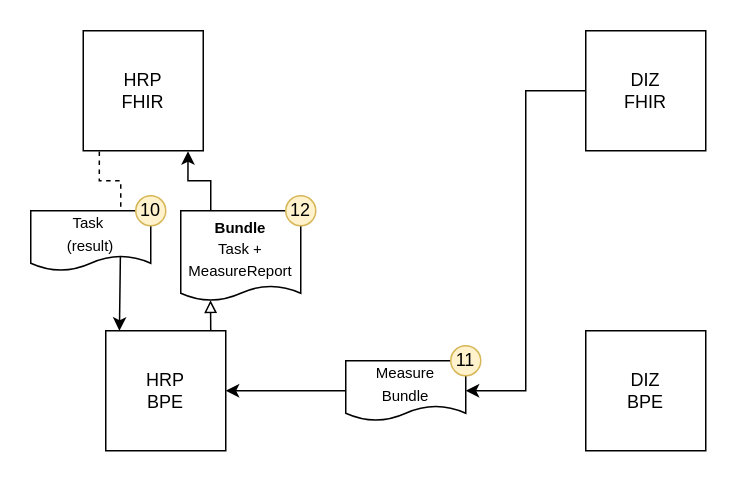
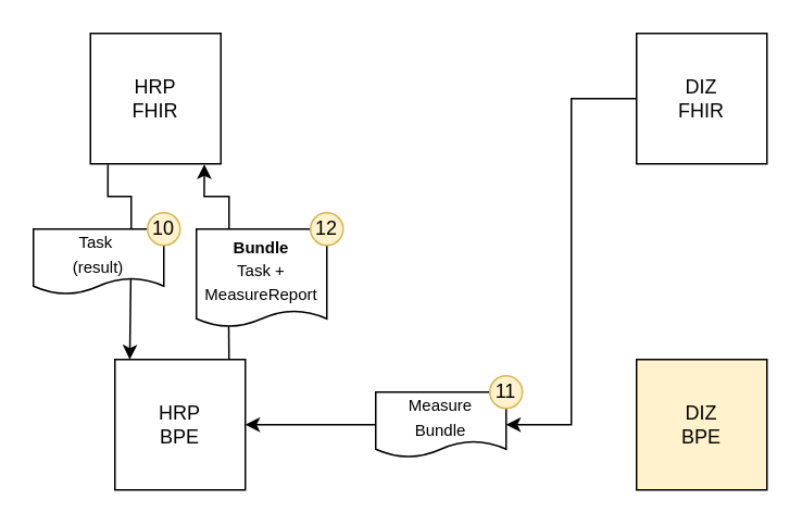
  <mxCell id="0" />
  <mxCell id="1" parent="0" />
- <mxCell id="2" style="edgeStyle=orthogonalEdgeStyle;rounded=0;orthogonalLoop=1;jettySize=auto;html=1;exitX=0.134;exitY=1.007;exitDx=0;exitDy=0;entryX=0.75;entryY=0;entryDx=0;entryDy=0;startArrow=none;startFill=0;endArrow=none;endFill=0;exitPerimeter=0;dashed=1;" parent="1" source="3" target="15" edge="1"><mxGeometry relative="1" as="geometry" /></mxCell>
+ <mxCell id="2" style="edgeStyle=orthogonalEdgeStyle;rounded=0;orthogonalLoop=1;jettySize=auto;html=1;exitX=0.134;exitY=1.007;exitDx=0;exitDy=0;entryX=0.75;entryY=0;entryDx=0;entryDy=0;startArrow=none;startFill=0;endArrow=none;endFill=0;exitPerimeter=0;" parent="1" source="3" target="15" edge="1"><mxGeometry relative="1" as="geometry" /></mxCell>
  <mxCell id="3" value="HRP&lt;br&gt;FHIR" style="whiteSpace=wrap;html=1;aspect=fixed;" parent="1" vertex="1"><mxGeometry x="55" y="20" width="80" height="80" as="geometry" /></mxCell>
- <mxCell id="4" style="edgeStyle=orthogonalEdgeStyle;rounded=0;orthogonalLoop=1;jettySize=auto;html=1;exitX=0.875;exitY=0.002;exitDx=0;exitDy=0;entryX=0.248;entryY=0.994;entryDx=0;entryDy=0;entryPerimeter=0;startArrow=none;startFill=0;endArrow=block;endFill=0;exitPerimeter=0;" parent="1" source="6" target="11" edge="1"><mxGeometry relative="1" as="geometry" /></mxCell>
+ <mxCell id="4" style="edgeStyle=orthogonalEdgeStyle;rounded=0;orthogonalLoop=1;jettySize=auto;html=1;exitX=0.875;exitY=0.002;exitDx=0;exitDy=0;entryX=0.248;entryY=0.994;entryDx=0;entryDy=0;entryPerimeter=0;startArrow=none;startFill=0;endArrow=none;endFill=0;exitPerimeter=0;" parent="1" source="6" target="11" edge="1"><mxGeometry relative="1" as="geometry" /></mxCell>
  <mxCell id="5" style="edgeStyle=orthogonalEdgeStyle;rounded=0;orthogonalLoop=1;jettySize=auto;html=1;exitX=0.114;exitY=0;exitDx=0;exitDy=0;startArrow=classic;startFill=1;endArrow=none;endFill=0;exitPerimeter=0;entryX=0.747;entryY=0.761;entryDx=0;entryDy=0;entryPerimeter=0;" parent="1" source="6" target="15" edge="1"><mxGeometry relative="1" as="geometry"><mxPoint x="89.935" y="190" as="targetPoint" /><Array as="points"><mxPoint x="80" y="220" /></Array></mxGeometry></mxCell>
  <mxCell id="6" value="HRP&lt;br&gt;BPE" style="whiteSpace=wrap;html=1;aspect=fixed;" parent="1" vertex="1"><mxGeometry x="70" y="220" width="80" height="80" as="geometry" /></mxCell>
  <mxCell id="7" style="edgeStyle=orthogonalEdgeStyle;rounded=0;orthogonalLoop=1;jettySize=auto;html=1;exitX=0;exitY=0.5;exitDx=0;exitDy=0;entryX=1;entryY=0.5;entryDx=0;entryDy=0;startArrow=none;startFill=0;endArrow=classic;endFill=1;" parent="1" source="8" target="14" edge="1"><mxGeometry relative="1" as="geometry" /></mxCell>
  <mxCell id="8" value="DIZ&lt;br&gt;FHIR" style="whiteSpace=wrap;html=1;aspect=fixed;" parent="1" vertex="1"><mxGeometry x="390" y="20" width="80" height="80" as="geometry" /></mxCell>
- <mxCell id="9" value="DIZ&lt;br&gt;BPE" style="whiteSpace=wrap;html=1;aspect=fixed;" parent="1" vertex="1"><mxGeometry x="390" y="220" width="80" height="80" as="geometry" /></mxCell>
+ <mxCell id="9" value="DIZ&lt;br&gt;BPE" style="whiteSpace=wrap;html=1;aspect=fixed;fillColor=#fff2cc;" parent="1" vertex="1"><mxGeometry x="390" y="220" width="80" height="80" as="geometry" /></mxCell>
  <mxCell id="10" style="edgeStyle=orthogonalEdgeStyle;rounded=0;orthogonalLoop=1;jettySize=auto;html=1;exitX=0.25;exitY=0;exitDx=0;exitDy=0;startArrow=none;startFill=0;endArrow=classic;endFill=1;entryX=0.873;entryY=1.004;entryDx=0;entryDy=0;entryPerimeter=0;" parent="1" source="11" target="3" edge="1"><mxGeometry relative="1" as="geometry"><mxPoint x="140" y="110" as="targetPoint" /></mxGeometry></mxCell>
  <mxCell id="11" value="&lt;font style=&quot;font-size: 10px&quot;&gt;&lt;b&gt;Bundle&lt;/b&gt;&lt;br&gt;Task +&lt;br&gt;MeasureReport&lt;/font&gt;" style="shape=document;whiteSpace=wrap;html=1;boundedLbl=1;size=0.167;" parent="1" vertex="1"><mxGeometry x="120" y="140" width="80" height="60" as="geometry" /></mxCell>
  <mxCell id="12" value="12" style="ellipse;whiteSpace=wrap;html=1;aspect=fixed;fillColor=#fff2cc;strokeColor=#d6b656;" parent="1" vertex="1"><mxGeometry x="190" y="130" width="20" height="20" as="geometry" /></mxCell>
  <mxCell id="13" style="edgeStyle=orthogonalEdgeStyle;rounded=0;orthogonalLoop=1;jettySize=auto;html=1;exitX=0;exitY=0.5;exitDx=0;exitDy=0;entryX=1;entryY=0.5;entryDx=0;entryDy=0;startArrow=none;startFill=0;endArrow=classic;endFill=1;" parent="1" source="14" target="6" edge="1"><mxGeometry relative="1" as="geometry" /></mxCell>
  <mxCell id="14" value="&lt;font style=&quot;font-size: 10px&quot;&gt;Measure&lt;br&gt;Bundle&lt;/font&gt;" style="shape=document;whiteSpace=wrap;html=1;boundedLbl=1;size=0.25;" parent="1" vertex="1"><mxGeometry x="230" y="240" width="80" height="40" as="geometry" /></mxCell>
  <mxCell id="15" value="&lt;font style=&quot;font-size: 10px&quot;&gt;Task&amp;nbsp;&lt;br&gt;(result)&lt;/font&gt;" style="shape=document;whiteSpace=wrap;html=1;boundedLbl=1;size=0.25;" parent="1" vertex="1"><mxGeometry x="20" y="140" width="80" height="40" as="geometry" /></mxCell>
  <mxCell id="16" value="10" style="ellipse;whiteSpace=wrap;html=1;aspect=fixed;fillColor=#fff2cc;strokeColor=#d6b656;" parent="1" vertex="1"><mxGeometry x="90" y="130" width="20" height="20" as="geometry" /></mxCell>
  <mxCell id="17" value="11" style="ellipse;whiteSpace=wrap;html=1;aspect=fixed;fillColor=#fff2cc;strokeColor=#d6b656;" parent="1" vertex="1"><mxGeometry x="300" y="230" width="20" height="20" as="geometry" /></mxCell>
